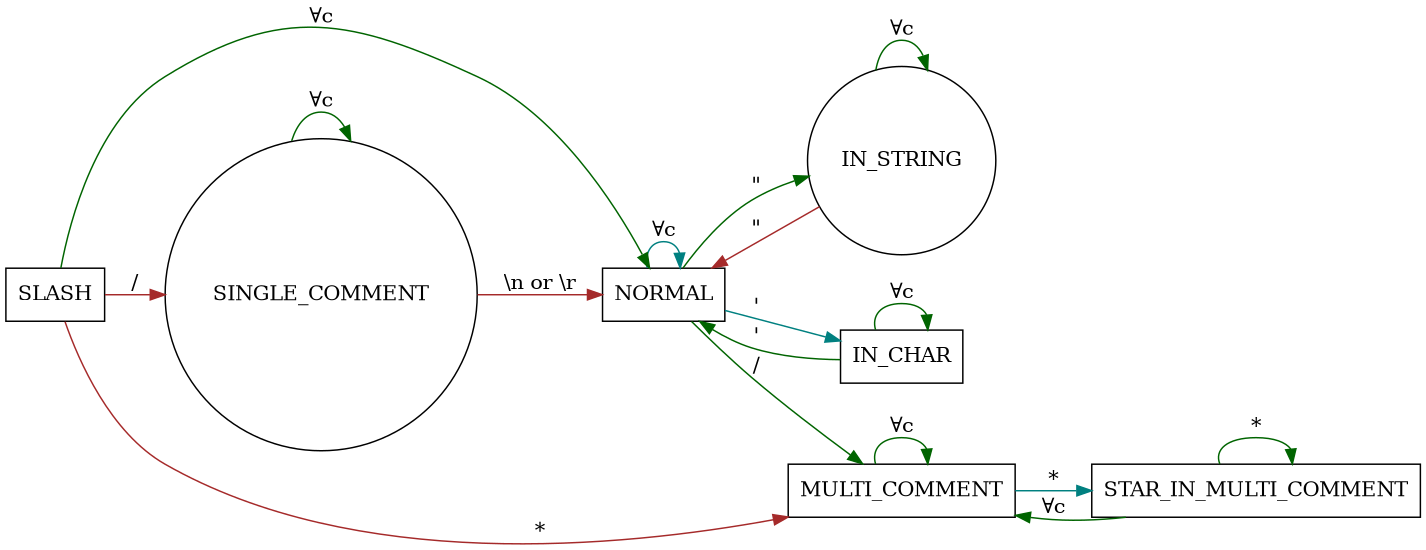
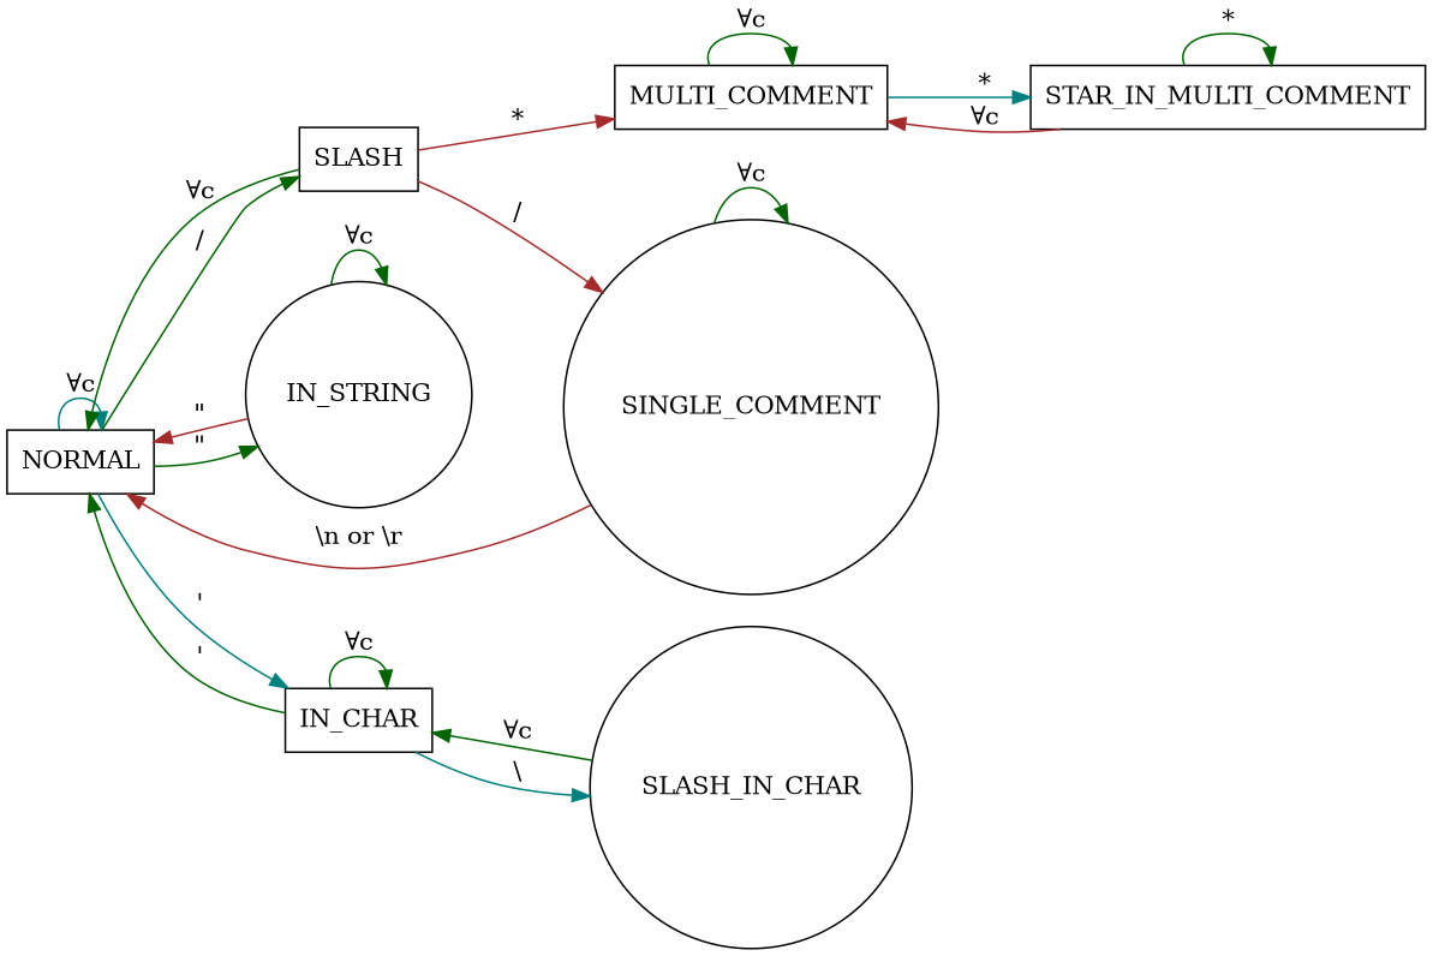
  digraph {
    rankdir=LR
    node [shape=box]
    edge [color=darkgreen]
    n1 [label=NORMAL]
    n2 [label=SLASH]
    n3 [label=IN_STRING shape=circle]
    n4 [label=IN_CHAR]
    n5 [label=MULTI_COMMENT]
    n6 [label=SINGLE_COMMENT shape=circle]
+   n7 [label=SLASH_IN_CHAR shape=circle]
    n8 [label=STAR_IN_MULTI_COMMENT]
    n1 -> n1 [color=teal label="∀с"]
-   n1 -> n5 [label="/"]
+   n1 -> n2 [label="/"]
    n1 -> n3 [label="\""]
    n1 -> n4 [color=teal label="'"]
    n2 -> n1 [label="∀с"]
    n2 -> n5 [color=brown label="*"]
    n2 -> n6 [color=brown label="/"]
    n3 -> n1 [color=brown label="\""]
    n3 -> n3 [label="∀с"]
    n4 -> n1 [label="'"]
    n4 -> n4 [label="∀с"]
+   n4 -> n7 [color=teal label="\\"]
    n5 -> n5 [label="∀с"]
    n5 -> n8 [color=teal label="*"]
    n6 -> n1 [color=brown label="\\n or \\r"]
    n6 -> n6 [label="∀c"]
-   n8 -> n5 [label="∀c"]
+   n7 -> n4 [label="∀с"]
+   n8 -> n5 [color=brown label="∀c"]
    n8 -> n8 [label="*"]
  }
